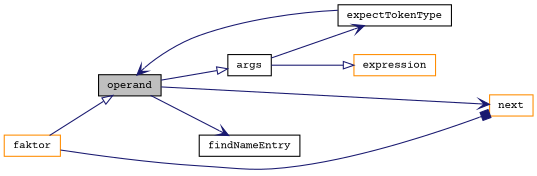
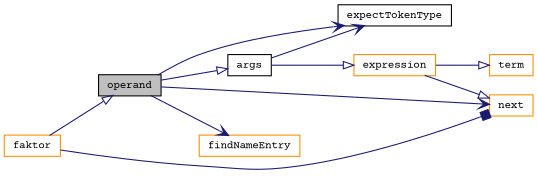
  digraph {
    fontname="Courier Prime"
    rankdir=LR
    node [color=darkorange fillcolor=white fontname="Courier Prime" fontsize=10 shape=record style=filled]
    edge [arrowhead=onormal color=midnightblue fontname="Courier Prime" fontsize=10 labelfontname="LiberationSans-Regular.ttf" labelfontsize=10 style=solid]
    n1 [color=black fillcolor=grey75 fontcolor=black height=0.2 label=operand width=0.4]
    n2 [color=black height=0.2 label=args width=0.4]
    n3 [color=black height=0.2 label=expectTokenType width=0.4]
    n4 [height=0.2 label=next width=0.4]
-   n5 [color=black height=0.2 label=findNameEntry width=0.4]
+   n5 [height=0.2 label=findNameEntry width=0.4]
    n6 [height=0.2 label=expression width=0.4]
+   n7 [height=0.2 label=term width=0.4]
    n8 [height=0.2 label=faktor width=0.4]
    n1 -> n2
-   n3 -> n1 [arrowhead=vee]
+   n1 -> n3 [arrowhead=vee]
    n1 -> n4 [arrowhead=vee]
    n1 -> n5 [arrowhead=vee]
    n2 -> n3 [arrowhead=vee]
    n2 -> n6
+   n6 -> n4
+   n6 -> n7
    n8 -> n1
    n8 -> n4 [arrowhead=box]
  }
